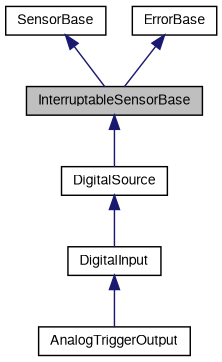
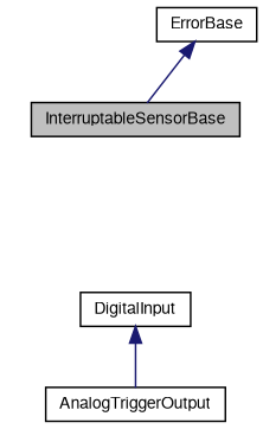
  digraph {
    node [color=black fontname=FreeSans fontsize=10 shape=record]
    edge [color=midnightblue dir=back fontname=FreeSans fontsize=10 labelfontname=FreeSans labelfontsize=10 style=solid]
    n1 [fillcolor=grey75 fontcolor=black height=0.2 label=InterruptableSensorBase style=filled width=0.4]
-   n2 [height=0.2 label=DigitalSource width=0.4]
    n3 [height=0.2 label=DigitalInput width=0.4]
-   n4 [height=0.2 label=SensorBase width=0.4]
    n5 [height=0.2 label=ErrorBase width=0.4]
    n6 [height=0.2 label=AnalogTriggerOutput width=0.4]
-   n1 -> n2
-   n2 -> n3
    n3 -> n6
-   n4 -> n1
    n5 -> n1
  }
